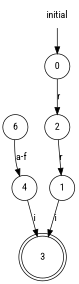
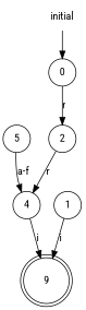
  digraph {
    fontname="Roboto Condensed"
    rankdir=TB
    node [fontname="Roboto Condensed" shape=circle]
    edge [fontname="Roboto Condensed"]
    0 [height=0.5 width=0.5]
    2 [height=0.5 width=0.5]
    1 [height=0.5 width=0.5]
-   3 [height=0.61111 shape=doublecircle width=0.61111]
+   3 [height=0.61111 shape=doublecircle width=0.61111 label=9]
    initial [height=0.5 shape=plaintext width=0.75]
-   5 [height=0.5 width=0.5 label=6]
+   5 [height=0.5 width=0.5]
    4 [height=0.5 width=0.5]
    0 -> 2 [label=r]
-   2 -> 1 [label=r]
+   2 -> 4 [label=r]
    1 -> 3 [label=i]
    initial -> 0
    5 -> 4 [label="a-f"]
    4 -> 3 [label=i]
  }
